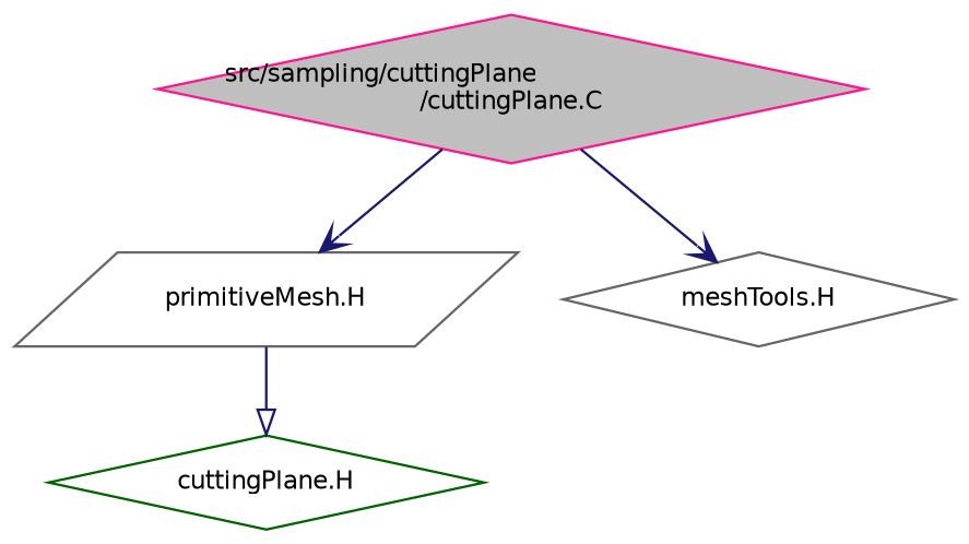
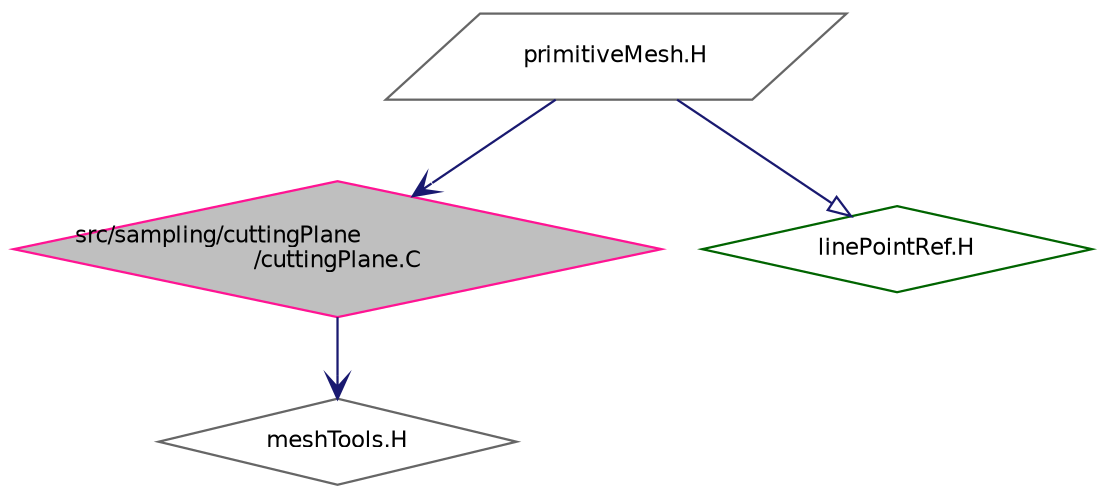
  digraph {
    node [color=gray40 fontname=Helvetica fontsize=10 shape=diamond]
    edge [arrowhead=vee color=midnightblue fontname=Helvetica fontsize=10 labelfontname=Helvetica labelfontsize=10 style=solid]
    n1 [color=deeppink fillcolor=grey75 fontcolor=black height=0.2 label="src/sampling/cuttingPlane\l/cuttingPlane.C" style=filled width=0.4]
    n2 [height=0.2 label="primitiveMesh.H" shape=parallelogram width=0.4]
    n3 [height=0.2 label="meshTools.H" width=0.4]
-   n4 [color=darkgreen height=0.2 label="cuttingPlane.H" width=0.4]
-   n1 -> n2
+   n4 [color=darkgreen height=0.2 label="linePointRef.H" width=0.4]
+   n2 -> n1
    n1 -> n3
    n2 -> n4 [arrowhead=onormal]
  }
